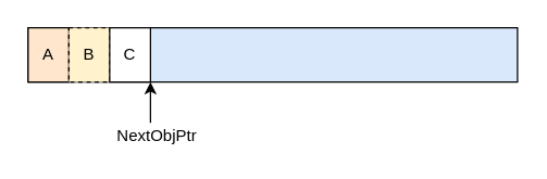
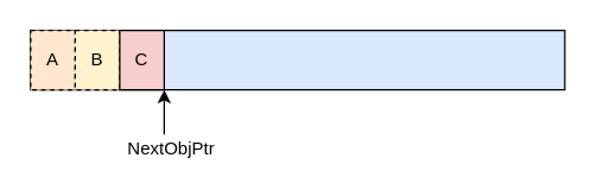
  <mxCell id="0" />
  <mxCell id="1" parent="0" />
  <mxCell id="2" value="" style="rounded=0;whiteSpace=wrap;html=1;fillColor=#dae8fc;" vertex="1" parent="1"><mxGeometry x="20" y="20" width="360" height="40" as="geometry" /></mxCell>
- <mxCell id="3" value="A" style="rounded=0;whiteSpace=wrap;html=1;fillColor=#ffe6cc;" vertex="1" parent="1"><mxGeometry x="20" y="20" width="30" height="40" as="geometry" /></mxCell>
+ <mxCell id="3" value="A" style="rounded=0;whiteSpace=wrap;html=1;fillColor=#ffe6cc;dashed=1;" vertex="1" parent="1"><mxGeometry x="20" y="20" width="30" height="40" as="geometry" /></mxCell>
  <mxCell id="4" value="B" style="rounded=0;whiteSpace=wrap;html=1;fillColor=#fff2cc;dashed=1;" vertex="1" parent="1"><mxGeometry x="50" y="20" width="30" height="40" as="geometry" /></mxCell>
- <mxCell id="5" value="C" style="rounded=0;whiteSpace=wrap;html=1;fillColor=#ffffff;" vertex="1" parent="1"><mxGeometry x="80" y="20" width="30" height="40" as="geometry" /></mxCell>
+ <mxCell id="5" value="C" style="rounded=0;whiteSpace=wrap;html=1;fillColor=#f8cecc;" vertex="1" parent="1"><mxGeometry x="80" y="20" width="30" height="40" as="geometry" /></mxCell>
  <mxCell id="6" value="" style="endArrow=classic;html=1;entryX=1;entryY=1;entryDx=0;entryDy=0;" edge="1" parent="1" target="5"><mxGeometry width="50" height="50" relative="1" as="geometry"><mxPoint x="110" y="90" as="sourcePoint" /><mxPoint x="270" y="250" as="targetPoint" /></mxGeometry></mxCell>
  <mxCell id="7" value="NextObjPtr" style="text;html=1;strokeColor=none;fillColor=none;align=center;verticalAlign=middle;whiteSpace=wrap;rounded=0;" vertex="1" parent="1"><mxGeometry x="80" y="90" width="70" height="20" as="geometry" /></mxCell>
